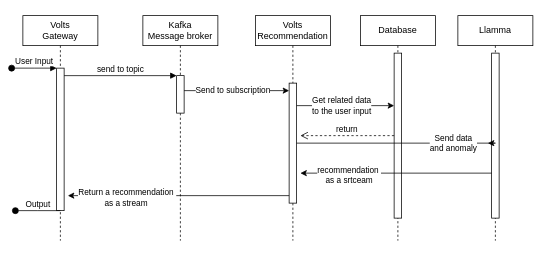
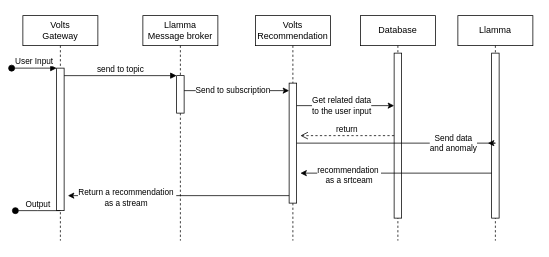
  <mxCell id="0" />
  <mxCell id="1" parent="0" />
  <mxCell id="2" value="Volts&lt;div&gt;Gateway&lt;/div&gt;" style="shape=umlLifeline;perimeter=lifelinePerimeter;whiteSpace=wrap;html=1;container=0;dropTarget=0;collapsible=0;recursiveResize=0;outlineConnect=0;portConstraint=eastwest;newEdgeStyle={&quot;edgeStyle&quot;:&quot;elbowEdgeStyle&quot;,&quot;elbow&quot;:&quot;vertical&quot;,&quot;curved&quot;:0,&quot;rounded&quot;:0};" parent="1" vertex="1"><mxGeometry x="30" y="20" width="100" height="300" as="geometry" /></mxCell>
  <mxCell id="3" value="" style="html=1;points=[];perimeter=orthogonalPerimeter;outlineConnect=0;targetShapes=umlLifeline;portConstraint=eastwest;newEdgeStyle={&quot;edgeStyle&quot;:&quot;elbowEdgeStyle&quot;,&quot;elbow&quot;:&quot;vertical&quot;,&quot;curved&quot;:0,&quot;rounded&quot;:0};" parent="2" vertex="1"><mxGeometry x="45" y="70" width="10" height="190" as="geometry" /></mxCell>
  <mxCell id="4" value="User Input" style="html=1;verticalAlign=bottom;startArrow=oval;endArrow=block;startSize=8;edgeStyle=elbowEdgeStyle;elbow=vertical;curved=0;rounded=0;" parent="2" target="3" edge="1"><mxGeometry relative="1" as="geometry"><mxPoint x="-15" y="70" as="sourcePoint" /></mxGeometry></mxCell>
- <mxCell id="5" value="Kafka&lt;div&gt;Message broker&lt;/div&gt;" style="shape=umlLifeline;perimeter=lifelinePerimeter;whiteSpace=wrap;html=1;container=0;dropTarget=0;collapsible=0;recursiveResize=0;outlineConnect=0;portConstraint=eastwest;newEdgeStyle={&quot;edgeStyle&quot;:&quot;elbowEdgeStyle&quot;,&quot;elbow&quot;:&quot;vertical&quot;,&quot;curved&quot;:0,&quot;rounded&quot;:0};" parent="1" vertex="1"><mxGeometry x="190" y="20" width="100" height="300" as="geometry" /></mxCell>
+ <mxCell id="5" value="Llamma&lt;div&gt;Message broker&lt;/div&gt;" style="shape=umlLifeline;perimeter=lifelinePerimeter;whiteSpace=wrap;html=1;container=0;dropTarget=0;collapsible=0;recursiveResize=0;outlineConnect=0;portConstraint=eastwest;newEdgeStyle={&quot;edgeStyle&quot;:&quot;elbowEdgeStyle&quot;,&quot;elbow&quot;:&quot;vertical&quot;,&quot;curved&quot;:0,&quot;rounded&quot;:0};" parent="1" vertex="1"><mxGeometry x="190" y="20" width="100" height="300" as="geometry" /></mxCell>
  <mxCell id="6" value="" style="html=1;points=[];perimeter=orthogonalPerimeter;outlineConnect=0;targetShapes=umlLifeline;portConstraint=eastwest;newEdgeStyle={&quot;edgeStyle&quot;:&quot;elbowEdgeStyle&quot;,&quot;elbow&quot;:&quot;vertical&quot;,&quot;curved&quot;:0,&quot;rounded&quot;:0};" parent="5" vertex="1"><mxGeometry x="45" y="80" width="10" height="50" as="geometry" /></mxCell>
  <mxCell id="7" value="send to topic" style="html=1;verticalAlign=bottom;endArrow=block;edgeStyle=elbowEdgeStyle;elbow=vertical;curved=0;rounded=0;" parent="1" source="3" target="6" edge="1"><mxGeometry relative="1" as="geometry"><mxPoint x="185" y="110" as="sourcePoint" /><Array as="points"><mxPoint x="170" y="100" /></Array></mxGeometry></mxCell>
  <mxCell id="8" value="Llamma" style="shape=umlLifeline;perimeter=lifelinePerimeter;whiteSpace=wrap;html=1;container=0;dropTarget=0;collapsible=0;recursiveResize=0;outlineConnect=0;portConstraint=eastwest;newEdgeStyle={&quot;edgeStyle&quot;:&quot;elbowEdgeStyle&quot;,&quot;elbow&quot;:&quot;vertical&quot;,&quot;curved&quot;:0,&quot;rounded&quot;:0};" vertex="1" parent="1"><mxGeometry x="610" y="20" width="100" height="300" as="geometry" /></mxCell>
  <mxCell id="9" value="" style="html=1;points=[];perimeter=orthogonalPerimeter;outlineConnect=0;targetShapes=umlLifeline;portConstraint=eastwest;newEdgeStyle={&quot;edgeStyle&quot;:&quot;elbowEdgeStyle&quot;,&quot;elbow&quot;:&quot;vertical&quot;,&quot;curved&quot;:0,&quot;rounded&quot;:0};" vertex="1" parent="8"><mxGeometry x="45" y="50" width="10" height="220" as="geometry" /></mxCell>
  <mxCell id="10" value="Volts&lt;div&gt;Recommendation&lt;/div&gt;" style="shape=umlLifeline;perimeter=lifelinePerimeter;whiteSpace=wrap;html=1;container=0;dropTarget=0;collapsible=0;recursiveResize=0;outlineConnect=0;portConstraint=eastwest;newEdgeStyle={&quot;edgeStyle&quot;:&quot;elbowEdgeStyle&quot;,&quot;elbow&quot;:&quot;vertical&quot;,&quot;curved&quot;:0,&quot;rounded&quot;:0};" vertex="1" parent="1"><mxGeometry x="340" y="20" width="100" height="300" as="geometry" /></mxCell>
  <mxCell id="11" value="" style="html=1;points=[];perimeter=orthogonalPerimeter;outlineConnect=0;targetShapes=umlLifeline;portConstraint=eastwest;newEdgeStyle={&quot;edgeStyle&quot;:&quot;elbowEdgeStyle&quot;,&quot;elbow&quot;:&quot;vertical&quot;,&quot;curved&quot;:0,&quot;rounded&quot;:0};" vertex="1" parent="10"><mxGeometry x="45" y="90" width="10" height="160" as="geometry" /></mxCell>
  <mxCell id="12" style="edgeStyle=elbowEdgeStyle;rounded=0;orthogonalLoop=1;jettySize=auto;html=1;elbow=vertical;curved=0;" edge="1" parent="1"><mxGeometry relative="1" as="geometry"><mxPoint x="245" y="119.997" as="sourcePoint" /><mxPoint x="385" y="119.997" as="targetPoint" /></mxGeometry></mxCell>
  <mxCell id="13" value="Send to subscription" style="edgeLabel;html=1;align=center;verticalAlign=middle;resizable=0;points=[];" vertex="1" connectable="0" parent="12"><mxGeometry x="-0.183" y="2" relative="1" as="geometry"><mxPoint x="8" as="offset" /></mxGeometry></mxCell>
  <mxCell id="14" value="Database" style="shape=umlLifeline;perimeter=lifelinePerimeter;whiteSpace=wrap;html=1;container=0;dropTarget=0;collapsible=0;recursiveResize=0;outlineConnect=0;portConstraint=eastwest;newEdgeStyle={&quot;edgeStyle&quot;:&quot;elbowEdgeStyle&quot;,&quot;elbow&quot;:&quot;vertical&quot;,&quot;curved&quot;:0,&quot;rounded&quot;:0};" vertex="1" parent="1"><mxGeometry x="480" y="20" width="100" height="300" as="geometry" /></mxCell>
  <mxCell id="15" value="" style="html=1;points=[];perimeter=orthogonalPerimeter;outlineConnect=0;targetShapes=umlLifeline;portConstraint=eastwest;newEdgeStyle={&quot;edgeStyle&quot;:&quot;elbowEdgeStyle&quot;,&quot;elbow&quot;:&quot;vertical&quot;,&quot;curved&quot;:0,&quot;rounded&quot;:0};" vertex="1" parent="14"><mxGeometry x="45" y="50" width="10" height="220" as="geometry" /></mxCell>
  <mxCell id="16" style="edgeStyle=elbowEdgeStyle;rounded=0;orthogonalLoop=1;jettySize=auto;html=1;elbow=vertical;curved=0;" edge="1" parent="1" target="15"><mxGeometry relative="1" as="geometry"><mxPoint x="395" y="139.997" as="sourcePoint" /><mxPoint x="520" y="140" as="targetPoint" /></mxGeometry></mxCell>
  <mxCell id="17" value="Get related data&lt;div&gt;to the user input&lt;/div&gt;" style="edgeLabel;html=1;align=center;verticalAlign=middle;resizable=0;points=[];" vertex="1" connectable="0" parent="16"><mxGeometry x="-0.081" y="1" relative="1" as="geometry"><mxPoint as="offset" /></mxGeometry></mxCell>
  <mxCell id="18" value="return" style="html=1;verticalAlign=bottom;endArrow=open;dashed=1;endSize=8;edgeStyle=elbowEdgeStyle;elbow=vertical;curved=0;rounded=0;" edge="1" parent="1" source="15"><mxGeometry relative="1" as="geometry"><mxPoint x="400" y="180" as="targetPoint" /><Array as="points"><mxPoint x="475" y="180" /></Array><mxPoint x="520" y="180" as="sourcePoint" /></mxGeometry></mxCell>
  <mxCell id="19" style="edgeStyle=elbowEdgeStyle;rounded=0;orthogonalLoop=1;jettySize=auto;html=1;elbow=vertical;curved=0;" edge="1" parent="1" source="11"><mxGeometry relative="1" as="geometry"><mxPoint x="650" y="190" as="targetPoint" /><Array as="points"><mxPoint x="660" y="190" /></Array></mxGeometry></mxCell>
  <mxCell id="20" value="Send data&lt;div&gt;and anomaly&lt;/div&gt;" style="edgeLabel;html=1;align=center;verticalAlign=middle;resizable=0;points=[];" vertex="1" connectable="0" parent="19"><mxGeometry x="0.51" y="1" relative="1" as="geometry"><mxPoint as="offset" /></mxGeometry></mxCell>
  <mxCell id="21" style="edgeStyle=elbowEdgeStyle;rounded=0;orthogonalLoop=1;jettySize=auto;html=1;elbow=vertical;curved=0;" edge="1" parent="1"><mxGeometry relative="1" as="geometry"><mxPoint x="655" y="229.997" as="sourcePoint" /><mxPoint x="400" y="230" as="targetPoint" /></mxGeometry></mxCell>
  <mxCell id="22" value="recommendation&amp;nbsp;&lt;div&gt;as a srtceam&lt;/div&gt;" style="edgeLabel;html=1;align=center;verticalAlign=middle;resizable=0;points=[];" vertex="1" connectable="0" parent="21"><mxGeometry x="0.497" y="2" relative="1" as="geometry"><mxPoint as="offset" /></mxGeometry></mxCell>
  <mxCell id="23" style="edgeStyle=elbowEdgeStyle;rounded=0;orthogonalLoop=1;jettySize=auto;html=1;elbow=vertical;curved=0;" edge="1" parent="1"><mxGeometry relative="1" as="geometry"><mxPoint x="385" y="259.997" as="sourcePoint" /><mxPoint x="90" y="260" as="targetPoint" /></mxGeometry></mxCell>
  <mxCell id="24" value="Return a recommendation&amp;nbsp;&lt;div&gt;as a stream&amp;nbsp;&lt;/div&gt;" style="edgeLabel;html=1;align=center;verticalAlign=middle;resizable=0;points=[];" vertex="1" connectable="0" parent="23"><mxGeometry x="0.47" y="3" relative="1" as="geometry"><mxPoint y="-1" as="offset" /></mxGeometry></mxCell>
  <mxCell id="25" value="Output" style="html=1;verticalAlign=bottom;startArrow=oval;endArrow=none;startSize=8;edgeStyle=elbowEdgeStyle;elbow=vertical;curved=0;rounded=0;endFill=0;" edge="1" parent="1"><mxGeometry relative="1" as="geometry"><mxPoint x="20" y="280" as="sourcePoint" /><mxPoint x="80" y="280" as="targetPoint" /></mxGeometry></mxCell>
